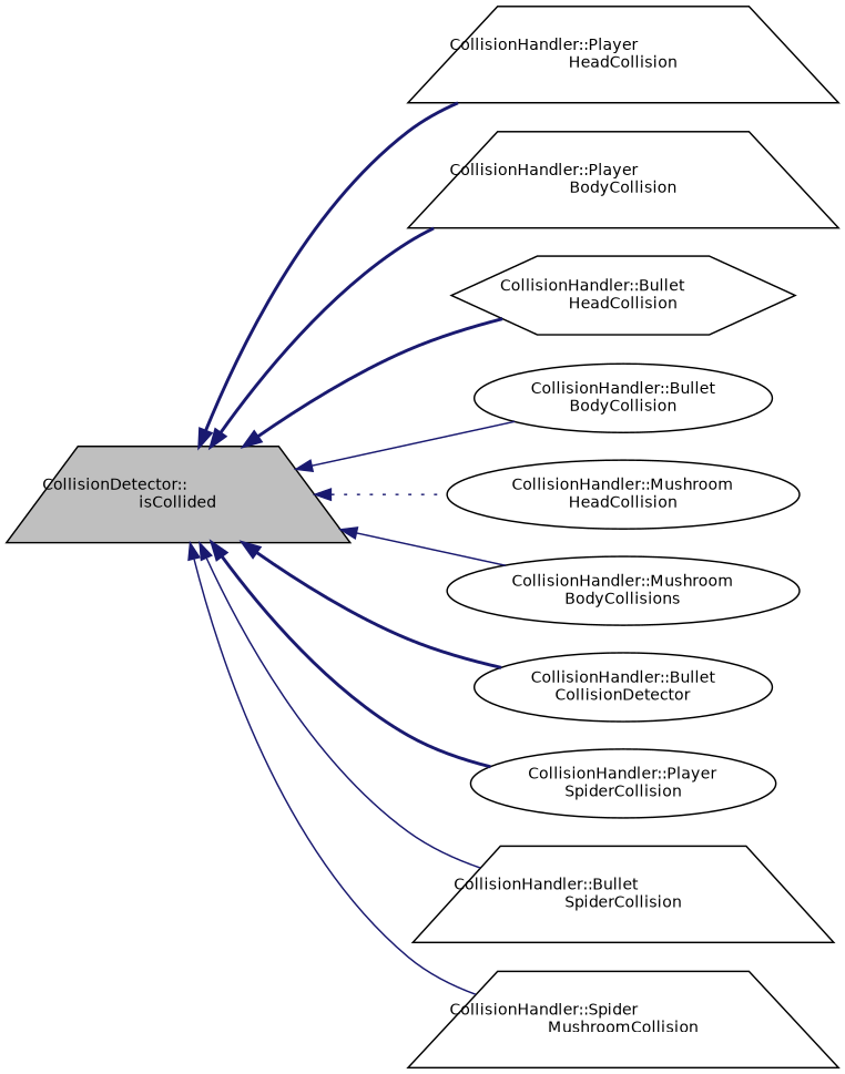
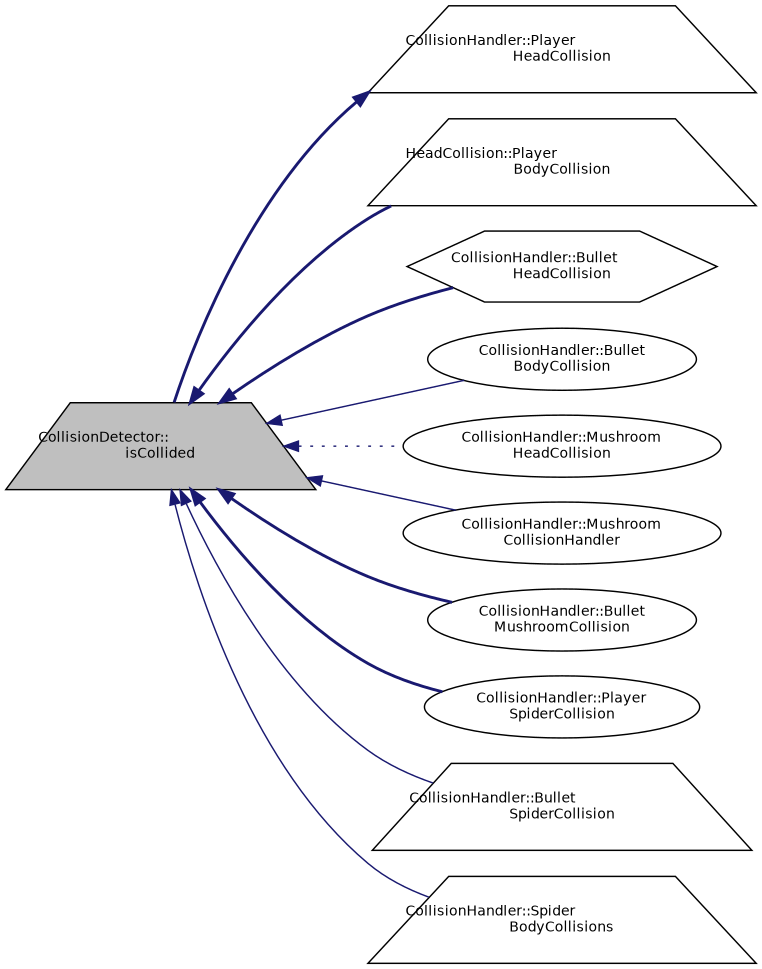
  digraph {
    rankdir=LR
    node [color=black fillcolor=white fontname=Helvetica fontsize=10 shape=trapezium style=filled]
    edge [color=midnightblue dir=back fontname=Helvetica fontsize=10 labelfontname=Helvetica labelfontsize=10 style=bold]
    n1 [fillcolor=grey75 fontcolor=black height=0.2 label="CollisionDetector::\lisCollided" width=0.4]
    n2 [height=0.2 label="CollisionHandler::Player\lHeadCollision" width=0.4]
-   n3 [height=0.2 label="CollisionHandler::Player\lBodyCollision" width=0.4]
+   n3 [height=0.2 label="HeadCollision::Player\lBodyCollision" width=0.4]
    n4 [height=0.2 label="CollisionHandler::Bullet\lHeadCollision" shape=hexagon width=0.4]
    n5 [height=0.2 label="CollisionHandler::Bullet\lBodyCollision" shape=ellipse width=0.4]
    n6 [height=0.2 label="CollisionHandler::Mushroom\lHeadCollision" shape=ellipse width=0.4]
-   n7 [height=0.2 label="CollisionHandler::Mushroom\lBodyCollisions" shape=ellipse width=0.4]
-   n8 [height=0.2 label="CollisionHandler::Bullet\lCollisionDetector" shape=ellipse width=0.4]
+   n7 [height=0.2 label="CollisionHandler::Mushroom\lCollisionHandler" shape=ellipse width=0.4]
+   n8 [height=0.2 label="CollisionHandler::Bullet\lMushroomCollision" shape=ellipse width=0.4]
    n9 [height=0.2 label="CollisionHandler::Player\lSpiderCollision" shape=ellipse width=0.4]
    n10 [height=0.2 label="CollisionHandler::Bullet\lSpiderCollision" width=0.4]
-   n11 [height=0.2 label="CollisionHandler::Spider\lMushroomCollision" width=0.4]
-   n1 -> n2
+   n11 [height=0.2 label="CollisionHandler::Spider\lBodyCollisions" width=0.4]
+   n2 -> n1
    n1 -> n3
    n1 -> n4
    n1 -> n5 [style=solid]
    n1 -> n6 [style=dotted]
    n1 -> n7 [style=solid]
    n1 -> n8
    n1 -> n9
    n1 -> n10 [style=solid]
    n1 -> n11 [style=solid]
  }
